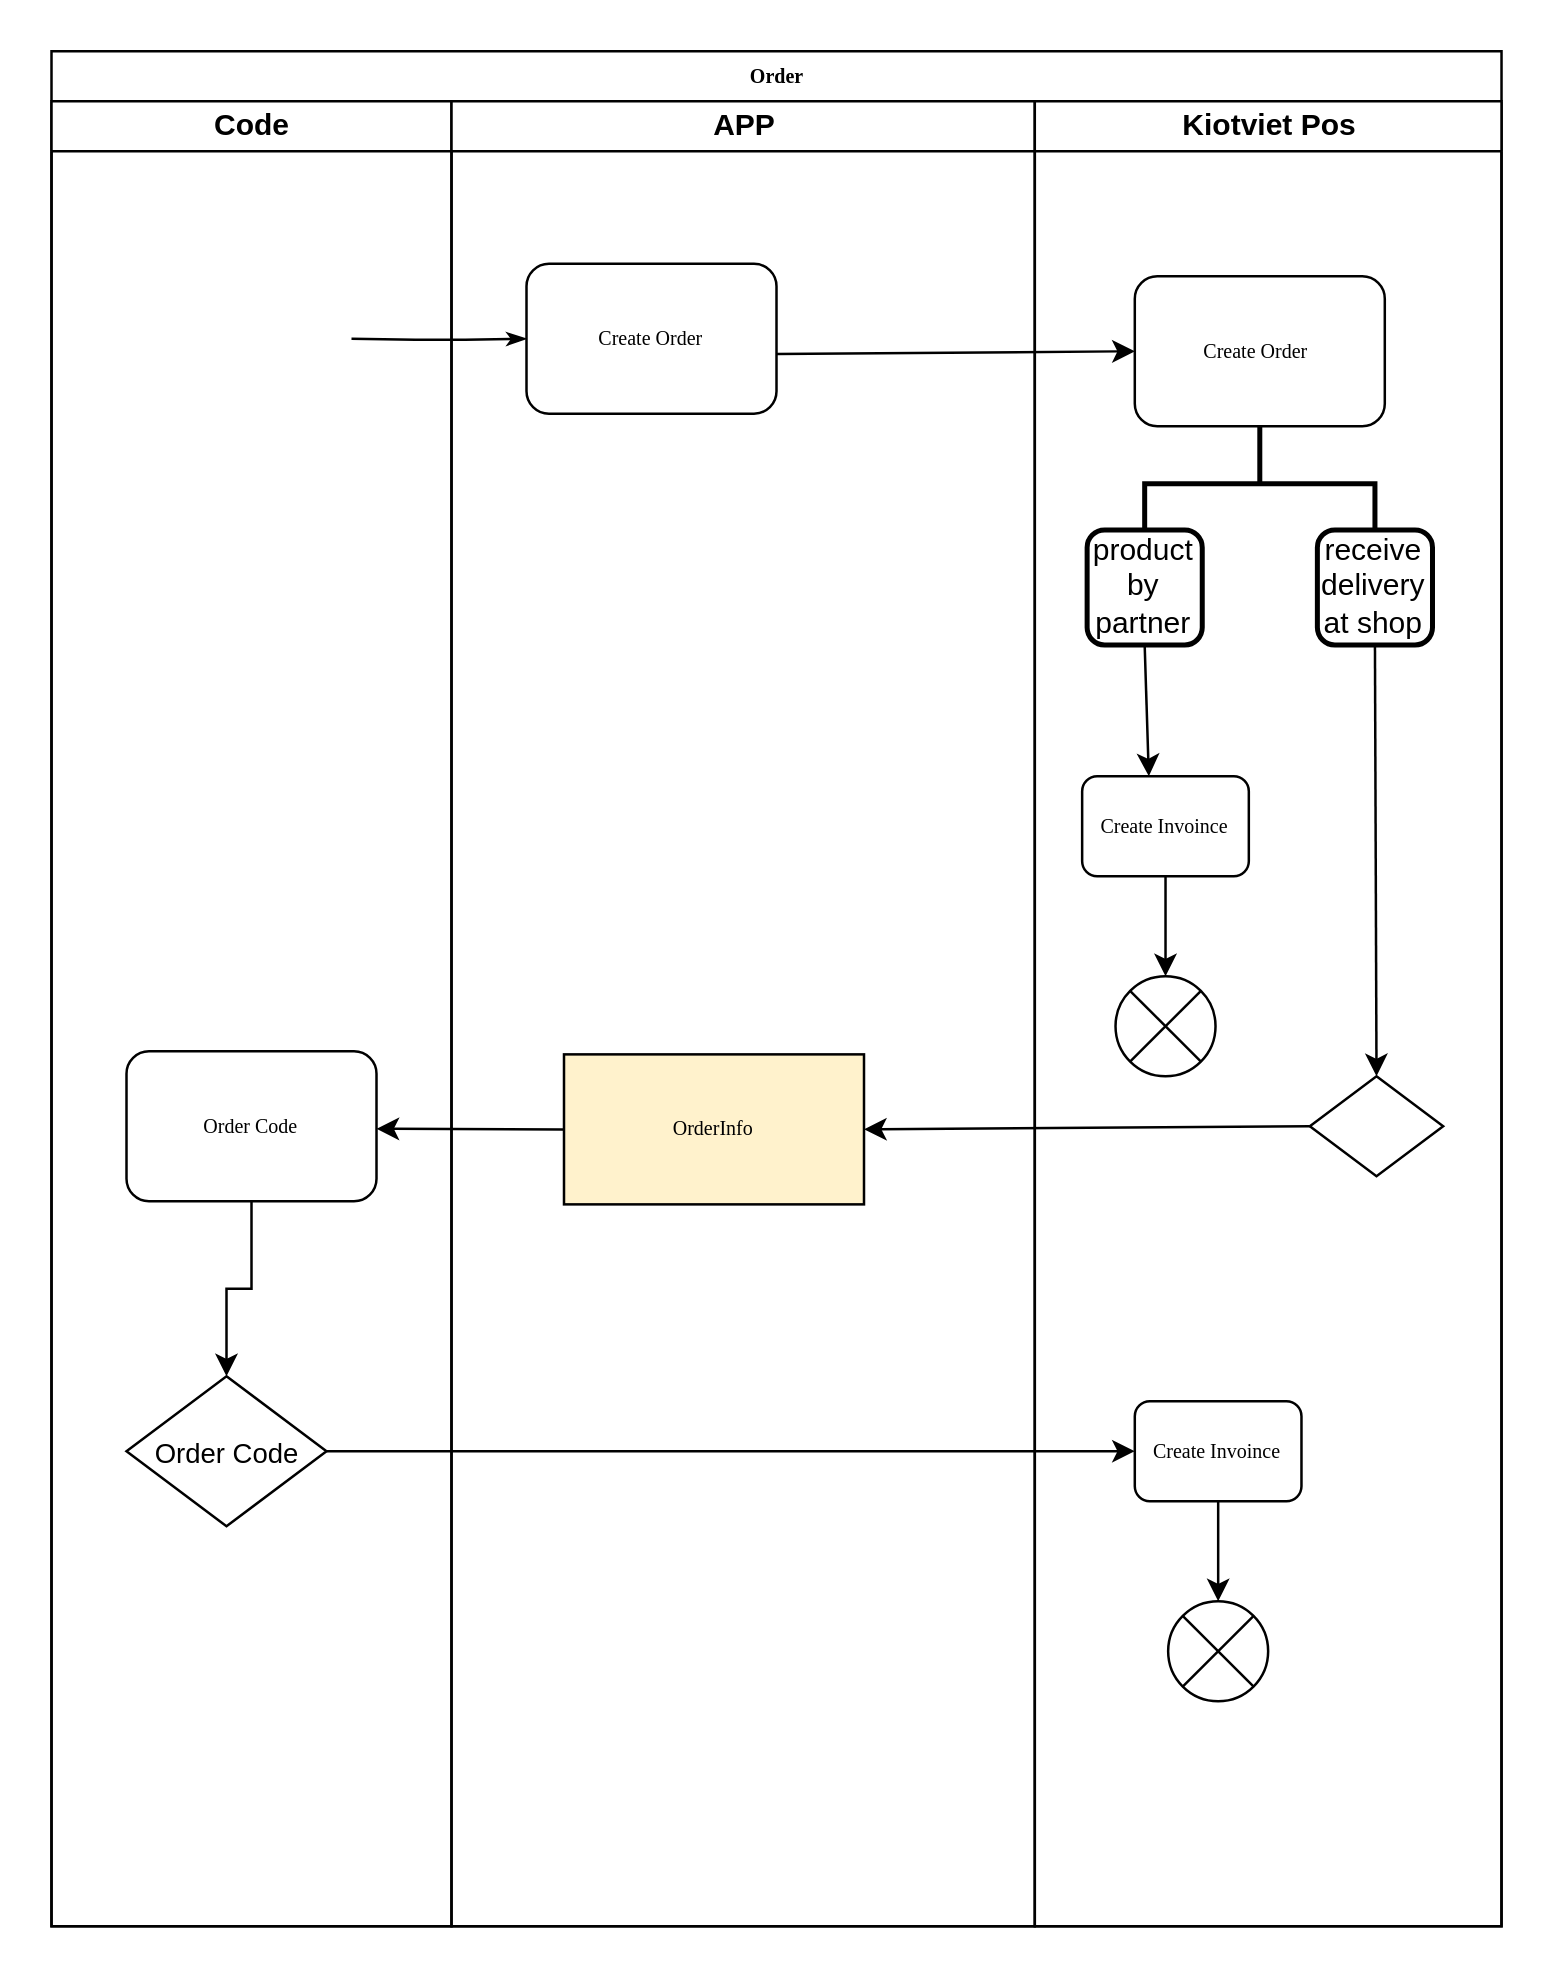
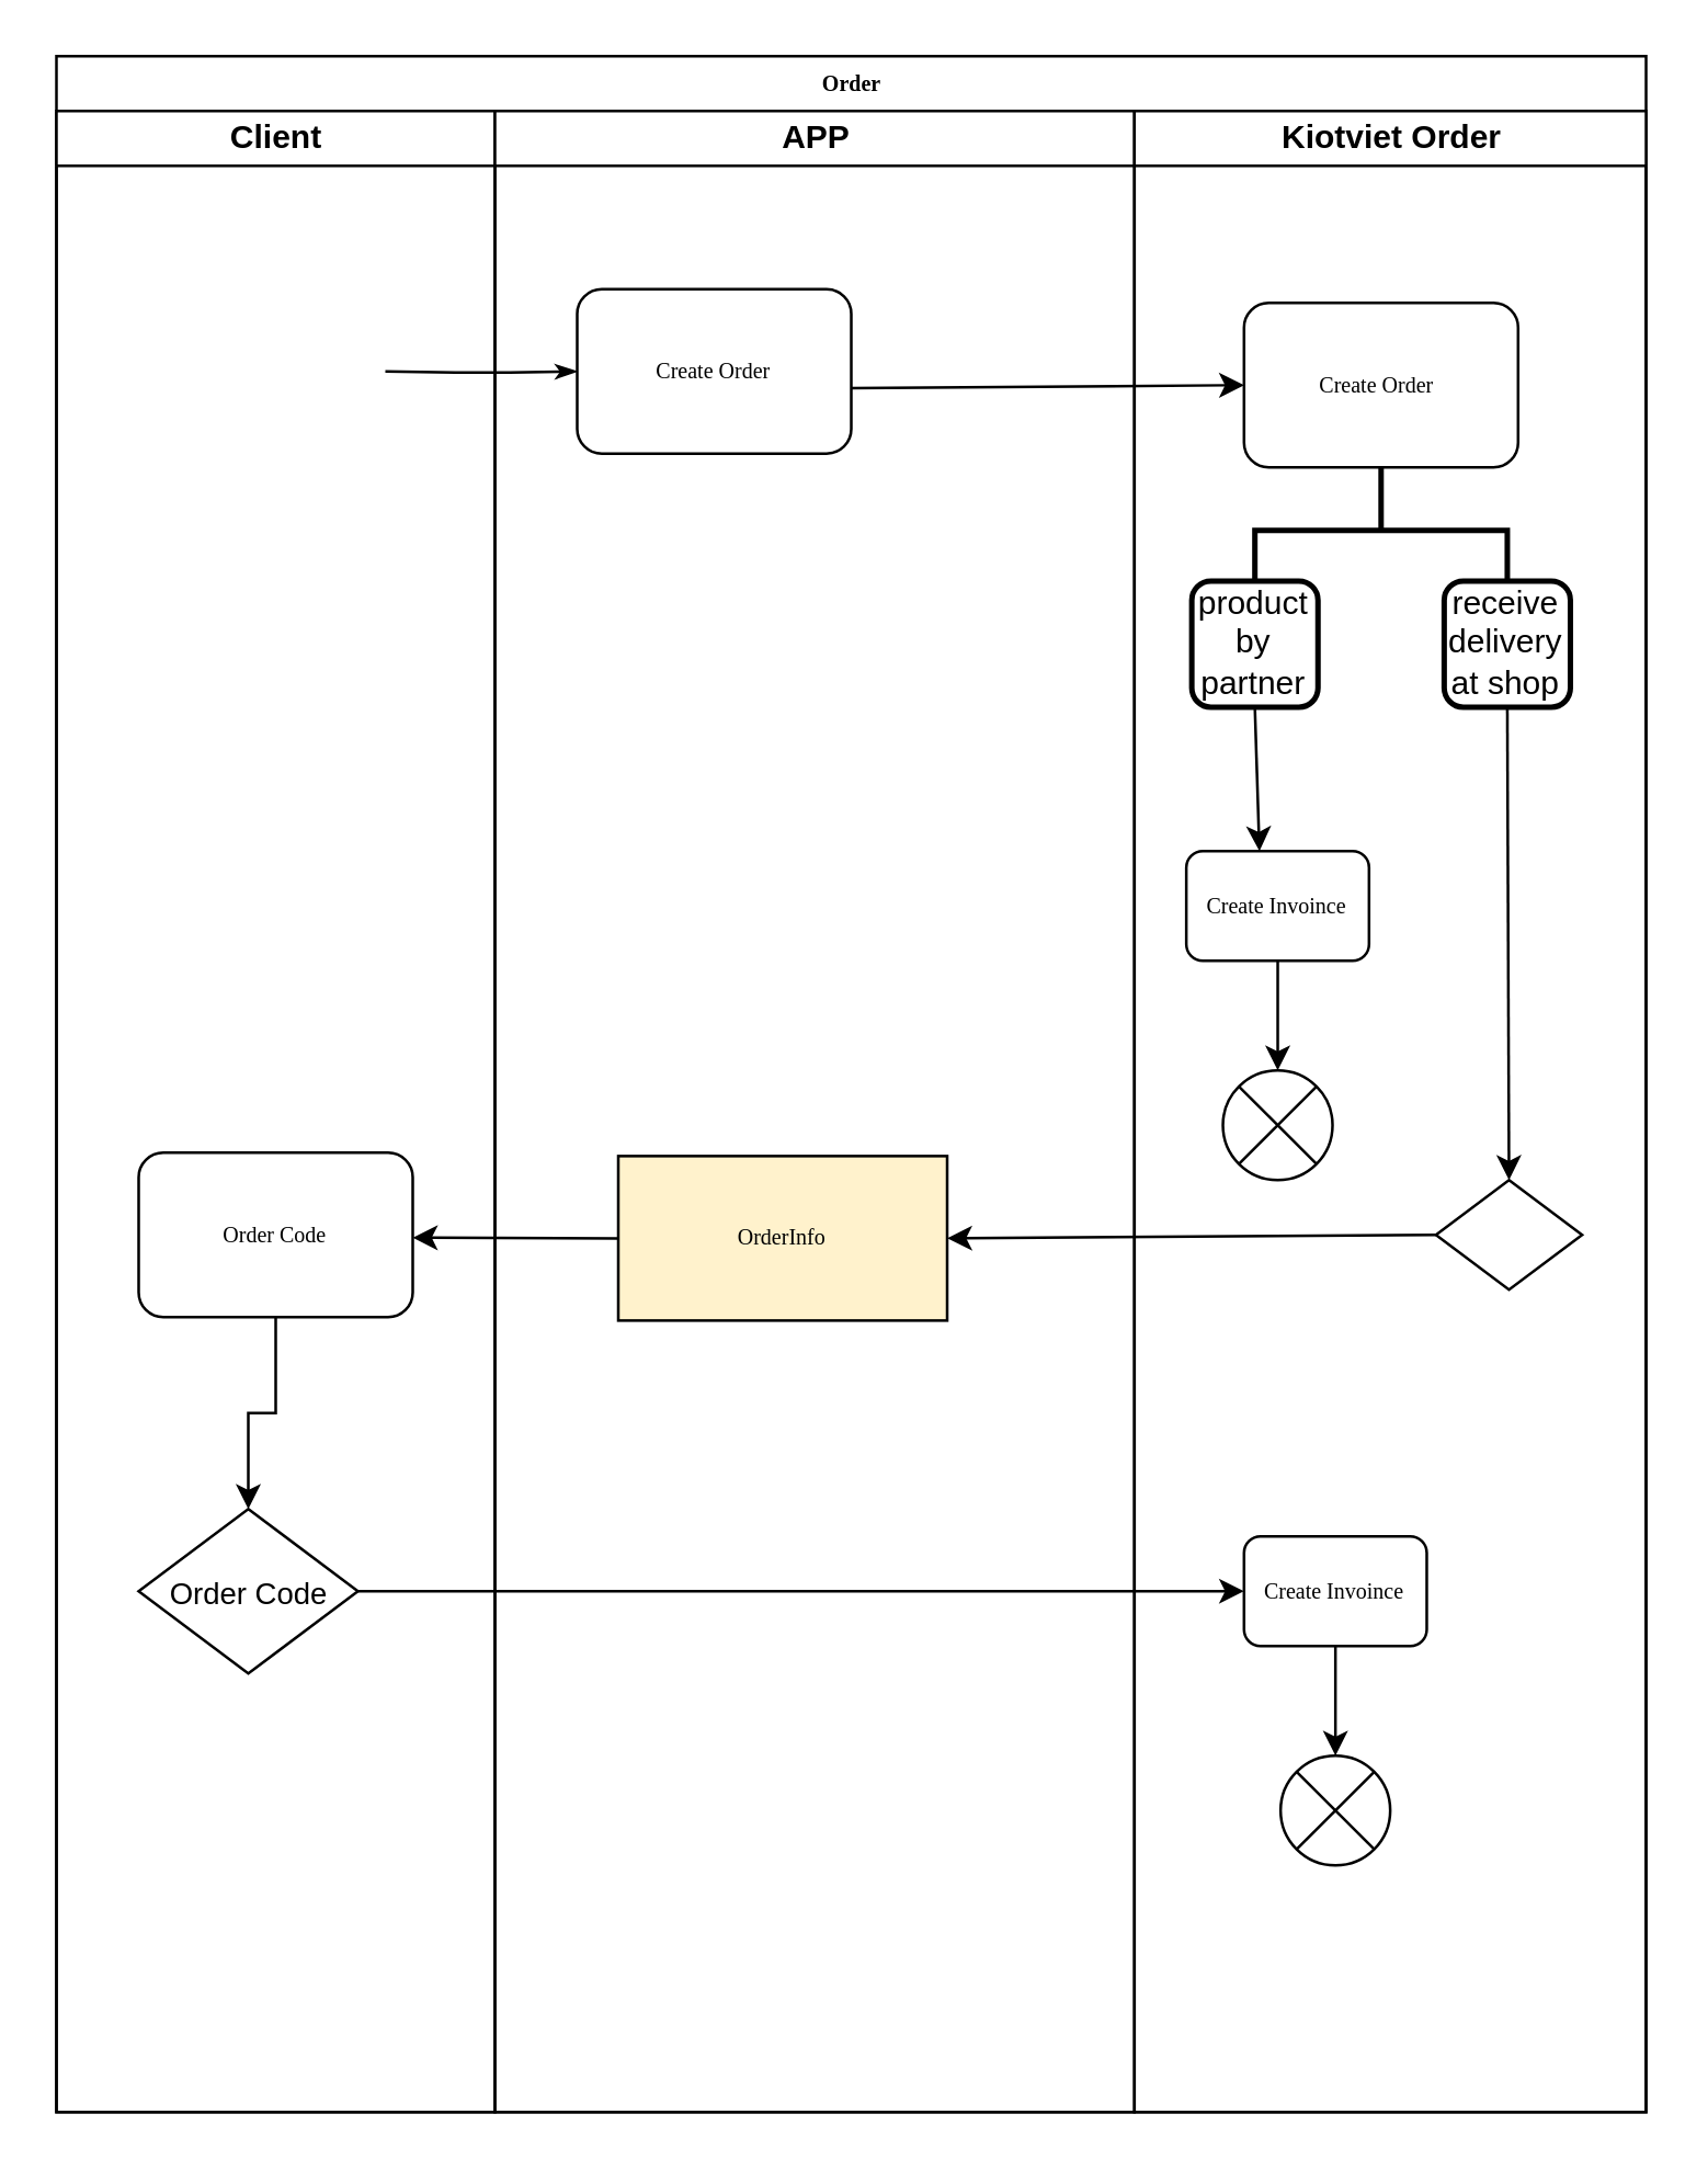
  <mxCell id="0" />
  <mxCell id="1" parent="0" />
  <mxCell id="2" value="Order" style="swimlane;html=1;childLayout=stackLayout;startSize=20;rounded=0;shadow=0;labelBackgroundColor=none;strokeWidth=1;fontFamily=Verdana;fontSize=8;align=center;" parent="1" vertex="1"><mxGeometry x="20" y="20" width="580.01" height="750" as="geometry" /></mxCell>
- <mxCell id="3" value="Code" style="swimlane;html=1;startSize=20;" parent="2" vertex="1"><mxGeometry y="20" width="160" height="730" as="geometry" /></mxCell>
+ <mxCell id="3" value="Client" style="swimlane;html=1;startSize=20;" parent="2" vertex="1"><mxGeometry y="20" width="160" height="730" as="geometry" /></mxCell>
  <mxCell id="4" value="Order Code" style="rounded=1;whiteSpace=wrap;html=1;shadow=0;labelBackgroundColor=none;strokeWidth=1;fontFamily=Verdana;fontSize=8;align=center;" parent="3" vertex="1"><mxGeometry x="30" y="380" width="100" height="60" as="geometry" /></mxCell>
  <mxCell id="5" value="" style="rhombus;whiteSpace=wrap;html=1;rounded=0;shadow=0;labelBackgroundColor=none;strokeWidth=1;fontFamily=Verdana;fontSize=8;align=center;" vertex="1" parent="3"><mxGeometry x="30" y="510" width="80" height="60" as="geometry" /></mxCell>
  <mxCell id="6" value="" style="endArrow=classic;html=1;entryX=0;entryY=0.5;entryDx=0;entryDy=0;" edge="1" parent="3" target="21"><mxGeometry width="50" height="50" relative="1" as="geometry"><mxPoint x="110" y="540" as="sourcePoint" /><mxPoint x="160" y="490" as="targetPoint" /></mxGeometry></mxCell>
  <mxCell id="7" value="Order Code" style="edgeLabel;html=1;align=center;verticalAlign=middle;resizable=0;points=[];" vertex="1" connectable="0" parent="6"><mxGeometry x="-0.144" y="-2" relative="1" as="geometry"><mxPoint x="-178.62" y="-2" as="offset" /></mxGeometry></mxCell>
  <mxCell id="8" style="edgeStyle=orthogonalEdgeStyle;rounded=0;orthogonalLoop=1;jettySize=auto;html=1;" edge="1" parent="3" source="4" target="5"><mxGeometry relative="1" as="geometry"><mxPoint x="80" y="490" as="targetPoint" /></mxGeometry></mxCell>
  <mxCell id="9" style="edgeStyle=orthogonalEdgeStyle;rounded=1;html=1;labelBackgroundColor=none;startArrow=none;startFill=0;startSize=5;endArrow=classicThin;endFill=1;endSize=5;jettySize=auto;orthogonalLoop=1;strokeWidth=1;fontFamily=Verdana;fontSize=8" parent="2" target="11" edge="1"><mxGeometry relative="1" as="geometry"><mxPoint x="120" y="115" as="sourcePoint" /></mxGeometry></mxCell>
  <mxCell id="10" value="APP" style="swimlane;html=1;startSize=20;" parent="2" vertex="1"><mxGeometry x="160" y="20" width="233.325" height="730" as="geometry" /></mxCell>
  <mxCell id="11" value="Create Order" style="rounded=1;whiteSpace=wrap;html=1;shadow=0;labelBackgroundColor=none;strokeWidth=1;fontFamily=Verdana;fontSize=8;align=center;" parent="10" vertex="1"><mxGeometry x="30" y="65" width="100" height="60" as="geometry" /></mxCell>
  <mxCell id="12" value="OrderInfo" style="whiteSpace=wrap;html=1;rounded=0;shadow=0;fontFamily=Verdana;fontSize=8;strokeWidth=1;fillColor=#fff2cc;" vertex="1" parent="10"><mxGeometry x="44.995" y="381.25" width="120" height="60" as="geometry" /></mxCell>
  <mxCell id="13" value="" style="endArrow=classic;html=1;exitX=0.998;exitY=0.602;exitDx=0;exitDy=0;entryX=0;entryY=0.5;entryDx=0;entryDy=0;exitPerimeter=0;" edge="1" parent="2" source="11" target="16"><mxGeometry width="50" height="50" relative="1" as="geometry"><mxPoint x="350" y="120" as="sourcePoint" /><mxPoint x="400" y="70" as="targetPoint" /></mxGeometry></mxCell>
  <mxCell id="14" value="" style="endArrow=classic;html=1;exitX=0;exitY=0.5;exitDx=0;exitDy=0;" edge="1" parent="2" source="12"><mxGeometry width="50" height="50" relative="1" as="geometry"><mxPoint x="160" y="500" as="sourcePoint" /><mxPoint x="130" y="431" as="targetPoint" /></mxGeometry></mxCell>
- <mxCell id="15" value="Kiotviet Pos" style="swimlane;html=1;startSize=20;" parent="2" vertex="1"><mxGeometry x="393.325" y="20" width="186.685" height="730" as="geometry" /></mxCell>
+ <mxCell id="15" value="Kiotviet Order" style="swimlane;html=1;startSize=20;" parent="2" vertex="1"><mxGeometry x="393.325" y="20" width="186.685" height="730" as="geometry" /></mxCell>
  <mxCell id="16" value="Create Order&amp;nbsp;" style="rounded=1;whiteSpace=wrap;html=1;shadow=0;labelBackgroundColor=none;strokeWidth=1;fontFamily=Verdana;fontSize=8;align=center;" vertex="1" parent="15"><mxGeometry x="40" y="70" width="100" height="60" as="geometry" /></mxCell>
  <mxCell id="17" value="Create Invoince" style="rounded=1;whiteSpace=wrap;html=1;shadow=0;labelBackgroundColor=none;strokeWidth=1;fontFamily=Verdana;fontSize=8;align=center;" vertex="1" parent="15"><mxGeometry x="18.94" y="270" width="66.67" height="40" as="geometry" /></mxCell>
  <mxCell id="18" value="" style="endArrow=classic;html=1;exitX=0.5;exitY=1;exitDx=0;exitDy=0;entryX=0.4;entryY=0;entryDx=0;entryDy=0;entryPerimeter=0;" edge="1" parent="15" source="26" target="17"><mxGeometry width="50" height="50" relative="1" as="geometry"><mxPoint x="73.355" y="350" as="sourcePoint" /><mxPoint x="123.355" y="300" as="targetPoint" /></mxGeometry></mxCell>
  <mxCell id="19" value="" style="verticalLabelPosition=bottom;verticalAlign=top;html=1;shape=mxgraph.flowchart.or;" vertex="1" parent="15"><mxGeometry x="32.28" y="350" width="40" height="40" as="geometry" /></mxCell>
  <mxCell id="20" value="" style="endArrow=classic;html=1;" edge="1" parent="15" target="19"><mxGeometry width="50" height="50" relative="1" as="geometry"><mxPoint x="52.285" y="310" as="sourcePoint" /><mxPoint x="95.615" y="280" as="targetPoint" /></mxGeometry></mxCell>
  <mxCell id="21" value="Create Invoince" style="rounded=1;whiteSpace=wrap;html=1;shadow=0;labelBackgroundColor=none;strokeWidth=1;fontFamily=Verdana;fontSize=8;align=center;" vertex="1" parent="15"><mxGeometry x="40.0" y="520" width="66.67" height="40" as="geometry" /></mxCell>
  <mxCell id="22" value="" style="rhombus;whiteSpace=wrap;html=1;rounded=0;shadow=0;labelBackgroundColor=none;strokeWidth=1;fontFamily=Verdana;fontSize=8;align=center;" vertex="1" parent="15"><mxGeometry x="110.01" y="390" width="53.33" height="40" as="geometry" /></mxCell>
  <mxCell id="23" value="" style="endArrow=classic;html=1;exitX=0.5;exitY=1;exitDx=0;exitDy=0;entryX=0.5;entryY=0;entryDx=0;entryDy=0;" edge="1" parent="15" source="27" target="22"><mxGeometry width="50" height="50" relative="1" as="geometry"><mxPoint x="136.685" y="360" as="sourcePoint" /><mxPoint x="186.685" y="310" as="targetPoint" /></mxGeometry></mxCell>
  <mxCell id="24" value="" style="group" vertex="1" connectable="0" parent="15"><mxGeometry x="20.92" y="130" width="138.16" height="87.5" as="geometry" /></mxCell>
  <mxCell id="25" value="" style="strokeWidth=2;html=1;shape=mxgraph.flowchart.annotation_2;align=left;labelPosition=right;pointerEvents=1;rotation=90;" vertex="1" parent="24"><mxGeometry x="46.053" y="-23.026" width="46.053" height="92.105" as="geometry" /></mxCell>
  <mxCell id="26" value="product by partner" style="rounded=1;whiteSpace=wrap;html=1;absoluteArcSize=1;arcSize=14;strokeWidth=2;" vertex="1" parent="24"><mxGeometry y="41.447" width="46.053" height="46.053" as="geometry" /></mxCell>
  <mxCell id="27" value="receive delivery at shop" style="rounded=1;whiteSpace=wrap;html=1;absoluteArcSize=1;arcSize=14;strokeWidth=2;" vertex="1" parent="24"><mxGeometry x="92.107" y="41.447" width="46.053" height="46.053" as="geometry" /></mxCell>
  <mxCell id="28" value="" style="verticalLabelPosition=bottom;verticalAlign=top;html=1;shape=mxgraph.flowchart.or;" vertex="1" parent="15"><mxGeometry x="53.34" y="600" width="40" height="40" as="geometry" /></mxCell>
  <mxCell id="29" value="" style="endArrow=classic;html=1;" edge="1" parent="15" target="28"><mxGeometry width="50" height="50" relative="1" as="geometry"><mxPoint x="73.345" y="560.0" as="sourcePoint" /><mxPoint x="-346.65" y="470" as="targetPoint" /></mxGeometry></mxCell>
  <mxCell id="30" value="" style="endArrow=classic;html=1;entryX=1;entryY=0.5;entryDx=0;entryDy=0;exitX=0;exitY=0.5;exitDx=0;exitDy=0;" edge="1" parent="2" source="22" target="12"><mxGeometry width="50" height="50" relative="1" as="geometry"><mxPoint x="453.34" y="435" as="sourcePoint" /><mxPoint x="503.34" y="385" as="targetPoint" /></mxGeometry></mxCell>
